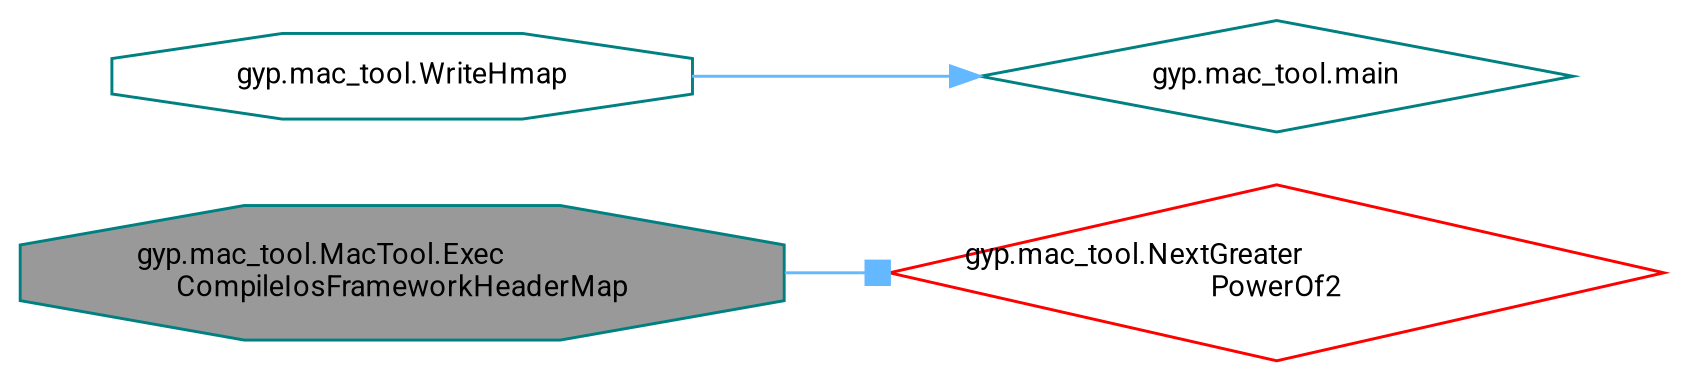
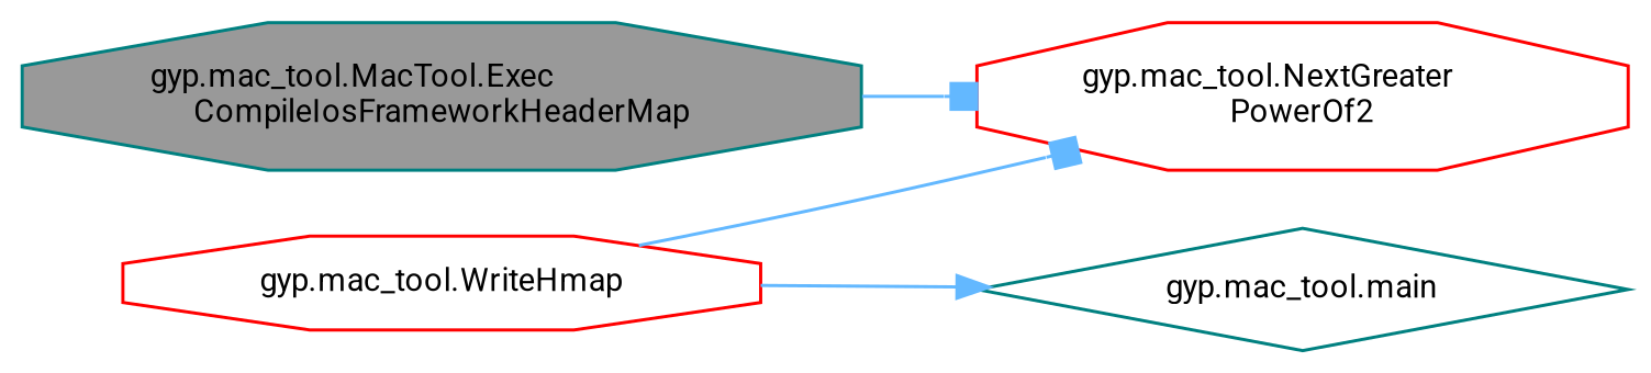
  digraph {
    fontname=Roboto
    rankdir=LR
    node [color=teal fillcolor=white fontname=Roboto fontsize=10 shape=octagon style=filled]
    edge [arrowhead=box color=steelblue1 fontname=Roboto fontsize=10 labelfontname=Helvetica labelfontsize=10 style=solid]
    n1 [fillcolor=grey60 fontcolor=black height=0.2 label="gyp.mac_tool.MacTool.Exec\lCompileIosFrameworkHeaderMap" width=0.4]
-   n2 [color=red height=0.2 label="gyp.mac_tool.NextGreater\lPowerOf2" shape=diamond width=0.4]
-   n3 [height=0.2 label="gyp.mac_tool.WriteHmap" width=0.4]
+   n2 [color=red height=0.2 label="gyp.mac_tool.NextGreater\lPowerOf2" width=0.4]
+   n3 [color=red height=0.2 label="gyp.mac_tool.WriteHmap" width=0.4]
    n4 [height=0.2 label="gyp.mac_tool.main" shape=diamond width=0.4]
    n1 -> n2
+   n3 -> n2
    n3 -> n4 [arrowhead=normal]
  }
